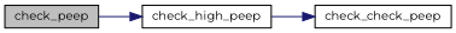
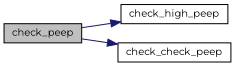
  digraph {
    fontname=Montserrat
    rankdir=LR
    node [color=black fillcolor=white fontname=Montserrat fontsize=10 shape=record style=filled]
    edge [color=midnightblue fontname=Montserrat fontsize=10 labelfontname=Helvetica labelfontsize=10 style=solid]
    n1 [fillcolor=grey75 fontcolor=black height=0.2 label=check_peep width=0.4]
    n2 [height=0.2 label=check_high_peep width=0.4]
    n3 [height=0.2 label=check_check_peep width=0.4]
    n1 -> n2
-   n2 -> n3
+   n1 -> n3
  }
